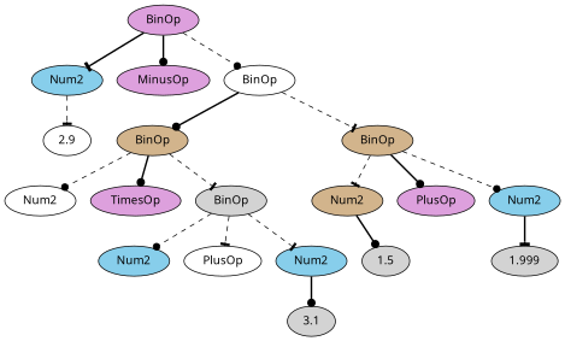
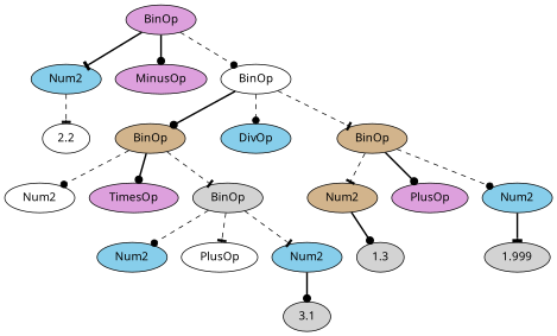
  digraph {
    fontname="Noto Sans"
    node [fillcolor=skyblue fontname="Noto Sans" style=filled]
    edge [arrowhead=dot fontname="Noto Sans" style=dashed]
    n1 [fillcolor=plum label=" BinOp "]
    n2 [label=" Num2 "]
    n3 [fillcolor=plum label=" MinusOp "]
    n4 [fillcolor=white label=" BinOp "]
-   n5 [fillcolor=white label=2.9]
+   n5 [fillcolor=white label=" 2.2 "]
    n6 [fillcolor=tan label=" BinOp "]
+   n7 [label=" DivOp "]
    n8 [fillcolor=tan label=" BinOp "]
    n9 [fillcolor=white label=" Num2 "]
    n10 [fillcolor=plum label=" TimesOp "]
    n11 [fillcolor=lightgrey label=" BinOp "]
    n12 [fillcolor=tan label=" Num2 "]
    n13 [fillcolor=plum label=" PlusOp "]
    n14 [label=" Num2 "]
    n15 [label=" Num2 "]
    n16 [fillcolor=white label=" PlusOp "]
    n17 [label=" Num2 "]
-   n18 [fillcolor=lightgrey label=1.5]
+   n18 [fillcolor=lightgrey label=" 1.3 "]
    n19 [fillcolor=lightgrey label=" 1.999 "]
    n20 [fillcolor=lightgrey label=" 3.1 "]
    n1 -> n2 [arrowhead=tee style=bold]
    n1 -> n3 [style=bold]
    n1 -> n4
    n2 -> n5 [arrowhead=tee]
    n4 -> n6 [style=bold]
+   n4 -> n7
    n4 -> n8 [arrowhead=tee]
    n6 -> n9
    n6 -> n10 [style=bold]
    n6 -> n11 [arrowhead=tee]
    n8 -> n12 [arrowhead=tee]
    n8 -> n13 [style=bold]
    n8 -> n14
    n11 -> n15
    n11 -> n16 [arrowhead=tee]
    n11 -> n17 [arrowhead=tee]
    n12 -> n18 [style=bold]
    n14 -> n19 [arrowhead=tee style=bold]
    n17 -> n20 [style=bold]
  }
